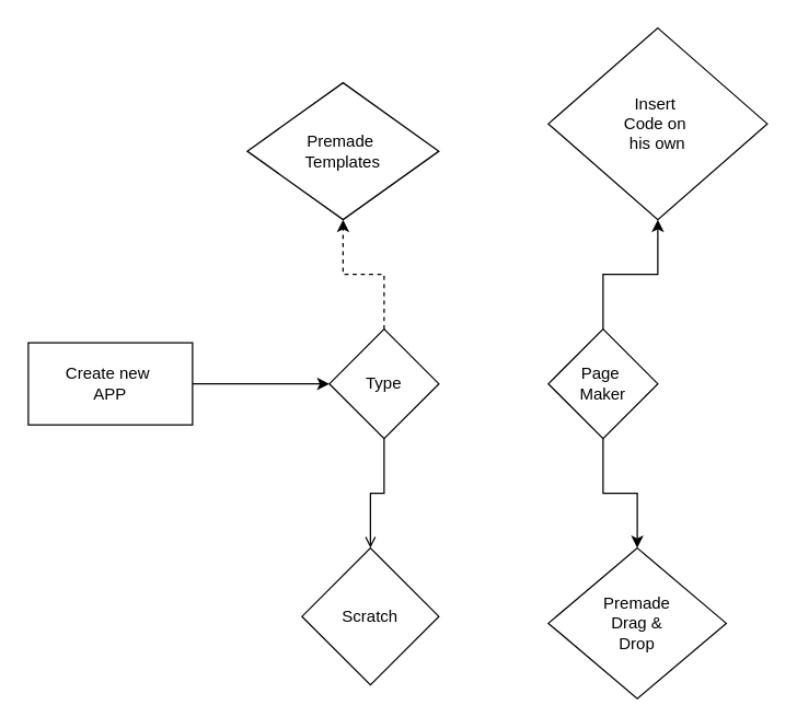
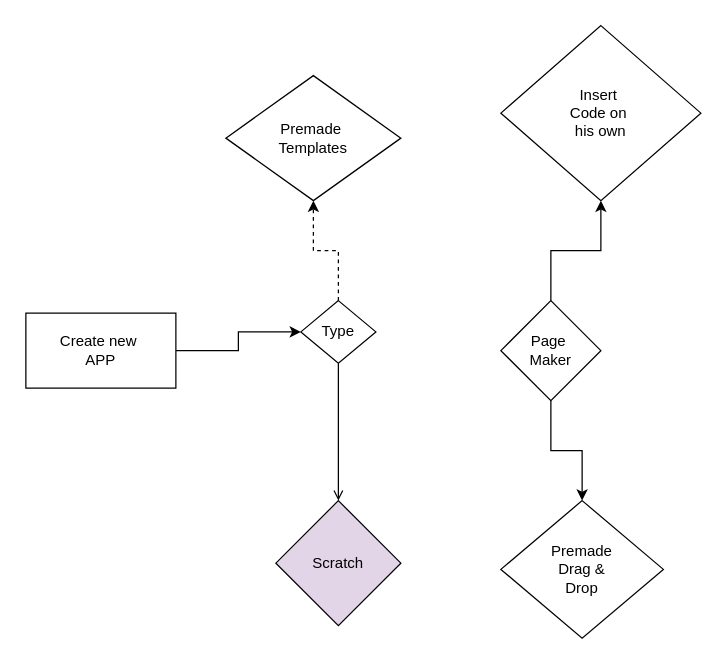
  <mxCell id="0" style=";html=1;" />
  <mxCell id="1" style=";html=1;" parent="0" />
  <mxCell id="2" value="" style="edgeStyle=orthogonalEdgeStyle;rounded=0;orthogonalLoop=1;jettySize=auto;html=1;" edge="1" parent="1" source="3" target="6"><mxGeometry relative="1" as="geometry" /></mxCell>
  <mxCell id="3" value="Create new&amp;nbsp;&lt;br&gt;APP" style="rounded=0;whiteSpace=wrap;html=1;" vertex="1" parent="1"><mxGeometry x="20" y="250" width="120" height="60" as="geometry" /></mxCell>
  <mxCell id="4" value="" style="edgeStyle=orthogonalEdgeStyle;rounded=0;orthogonalLoop=1;jettySize=auto;html=1;dashed=1;" edge="1" parent="1" source="6" target="7"><mxGeometry relative="1" as="geometry" /></mxCell>
  <mxCell id="5" value="" style="edgeStyle=orthogonalEdgeStyle;rounded=0;orthogonalLoop=1;jettySize=auto;html=1;endArrow=open;" edge="1" parent="1" source="6" target="8"><mxGeometry relative="1" as="geometry" /></mxCell>
- <mxCell id="6" value="Type" style="rhombus;whiteSpace=wrap;html=1;rounded=0;" vertex="1" parent="1"><mxGeometry x="240" y="240" width="80" height="80" as="geometry" /></mxCell>
+ <mxCell id="6" value="Type" style="rhombus;whiteSpace=wrap;html=1;rounded=0;" vertex="1" parent="1"><mxGeometry x="240" y="240" width="60" height="50" as="geometry" /></mxCell>
  <mxCell id="7" value="Premade&amp;nbsp;&lt;br&gt;Templates" style="rhombus;whiteSpace=wrap;html=1;rounded=0;" vertex="1" parent="1"><mxGeometry x="180" y="60" width="140" height="100" as="geometry" /></mxCell>
- <mxCell id="8" value="Scratch" style="rhombus;whiteSpace=wrap;html=1;rounded=0;" vertex="1" parent="1"><mxGeometry x="220" y="400" width="100" height="100" as="geometry" /></mxCell>
+ <mxCell id="8" value="Scratch" style="rhombus;whiteSpace=wrap;html=1;rounded=0;fillColor=#e1d5e7;" vertex="1" parent="1"><mxGeometry x="220" y="400" width="100" height="100" as="geometry" /></mxCell>
  <mxCell id="9" value="" style="edgeStyle=orthogonalEdgeStyle;rounded=0;orthogonalLoop=1;jettySize=auto;html=1;" edge="1" parent="1" source="11" target="12"><mxGeometry relative="1" as="geometry" /></mxCell>
  <mxCell id="10" value="" style="edgeStyle=orthogonalEdgeStyle;rounded=0;orthogonalLoop=1;jettySize=auto;html=1;" edge="1" parent="1" source="11" target="13"><mxGeometry relative="1" as="geometry" /></mxCell>
  <mxCell id="11" value="Page&amp;nbsp;&lt;br&gt;Maker" style="rhombus;whiteSpace=wrap;html=1;rounded=0;" vertex="1" parent="1"><mxGeometry x="400" y="240" width="80" height="80" as="geometry" /></mxCell>
  <mxCell id="12" value="Insert&amp;nbsp;&lt;br&gt;Code on&amp;nbsp;&lt;br&gt;his own" style="rhombus;whiteSpace=wrap;html=1;rounded=0;" vertex="1" parent="1"><mxGeometry x="400" y="20" width="160" height="140" as="geometry" /></mxCell>
  <mxCell id="13" value="Premade&lt;br&gt;Drag &amp;amp;&lt;br&gt;Drop" style="rhombus;whiteSpace=wrap;html=1;rounded=0;" vertex="1" parent="1"><mxGeometry x="400" y="400" width="130" height="110" as="geometry" /></mxCell>
